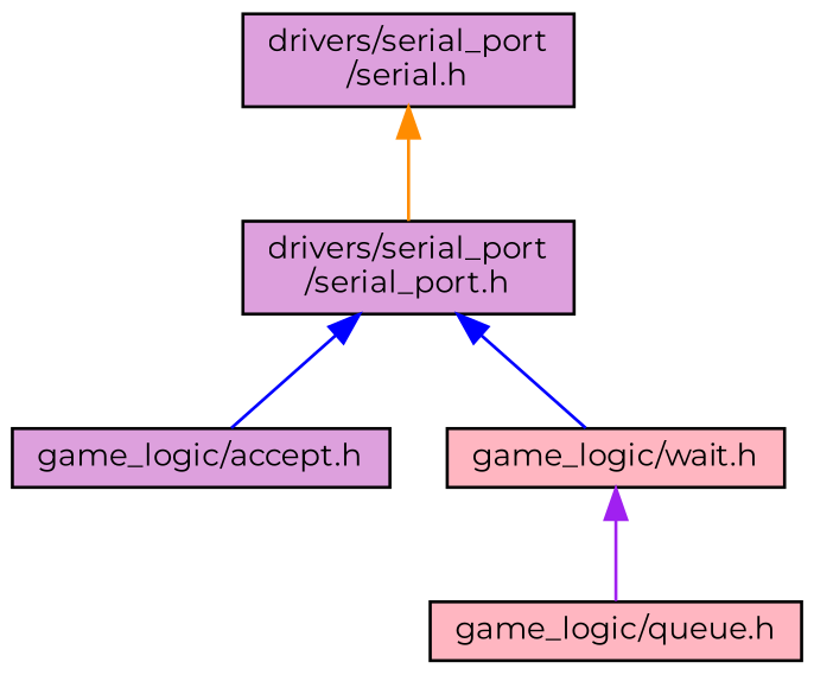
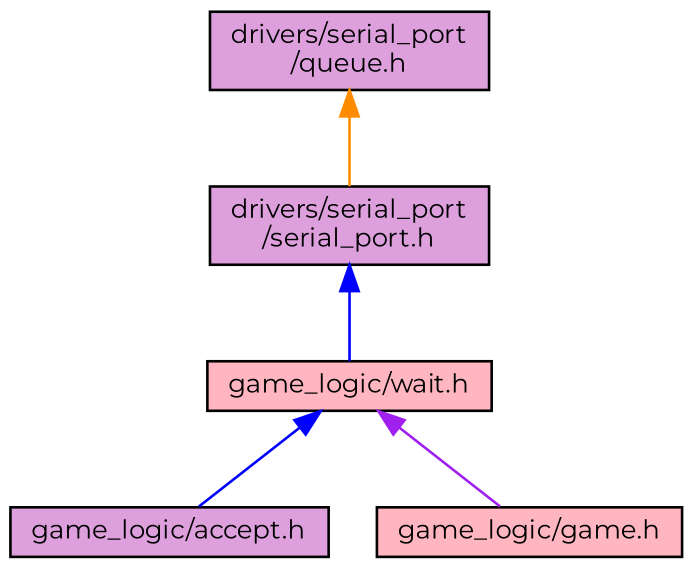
  digraph {
    fontname=Montserrat
    node [color=black fillcolor=plum fontname=Montserrat fontsize=10 shape=record style=filled]
    edge [color=blue dir=back fontname=Montserrat fontsize=10 labelfontname=Helvetica labelfontsize=10 style=solid]
-   n1 [fontcolor=black height=0.2 label="drivers/serial_port\l/serial.h" width=0.4]
+   n1 [fontcolor=black height=0.2 label="drivers/serial_port\l/queue.h" width=0.4]
    n2 [height=0.2 label="drivers/serial_port\l/serial_port.h" width=0.4]
    n3 [height=0.2 label="game_logic/accept.h" width=0.4]
    n4 [fillcolor=lightpink height=0.2 label="game_logic/wait.h" width=0.4]
-   n5 [fillcolor=lightpink height=0.2 label="game_logic/queue.h" width=0.4]
+   n5 [fillcolor=lightpink height=0.2 label="game_logic/game.h" width=0.4]
    n1 -> n2 [color=darkorange]
-   n2 -> n3
+   n4 -> n3
    n2 -> n4
    n4 -> n5 [color=purple]
  }
